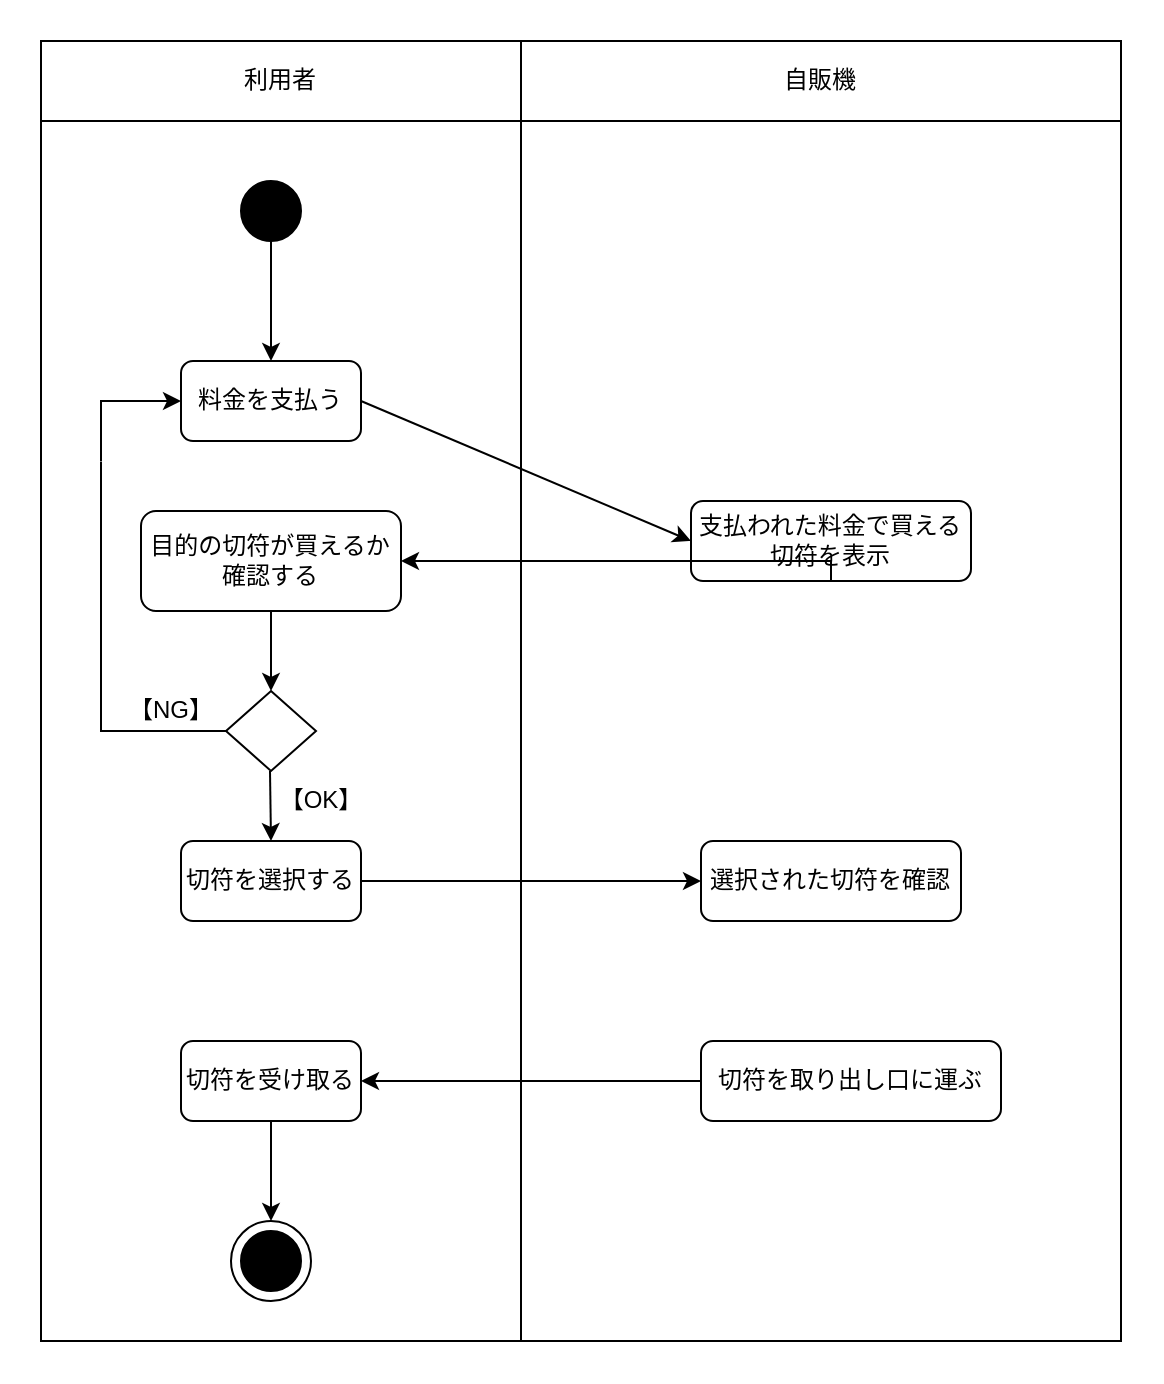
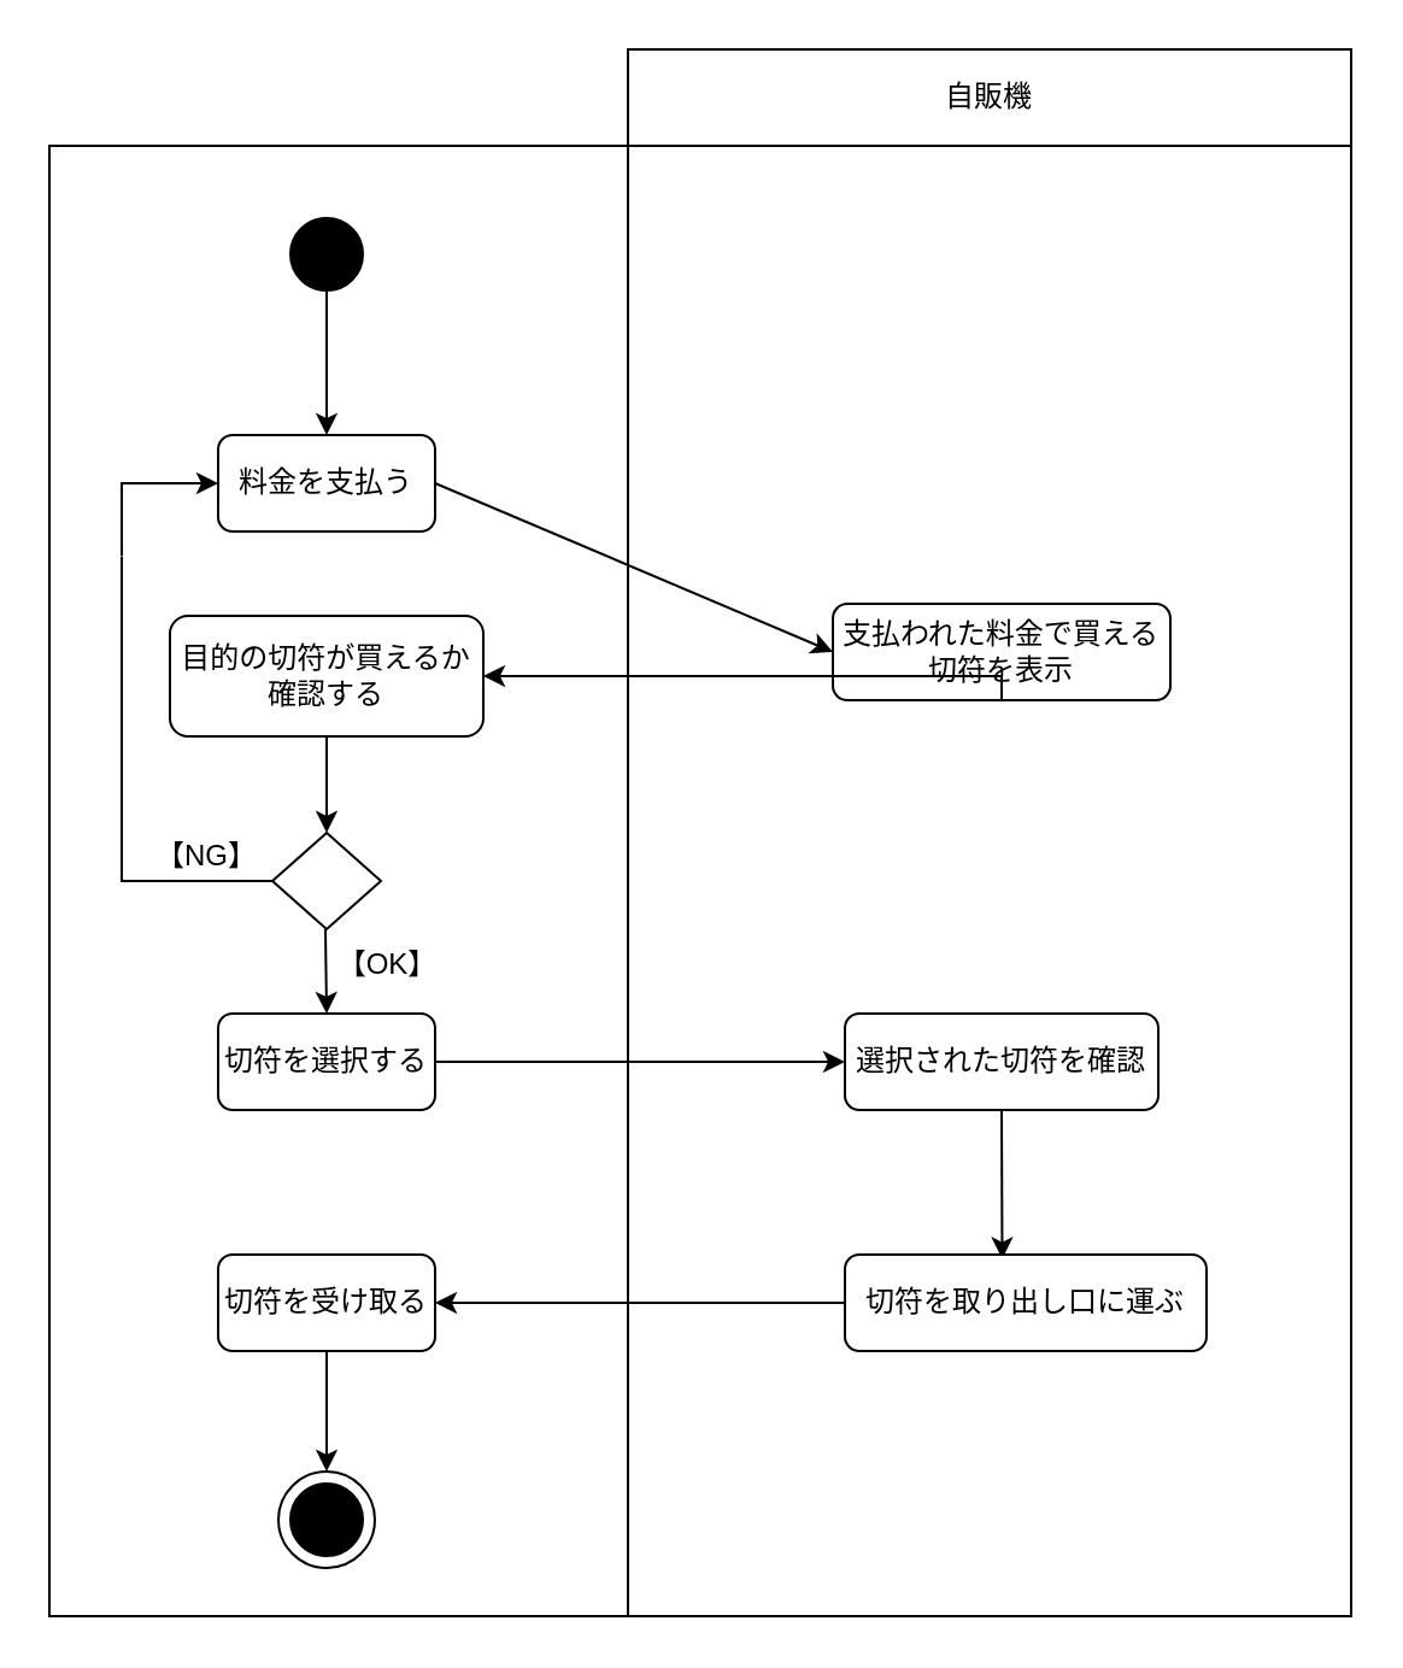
  <mxCell id="0" />
  <mxCell id="1" parent="0" />
  <mxCell id="2" value="" style="rounded=0;whiteSpace=wrap;html=1;" parent="1" vertex="1"><mxGeometry x="260" y="60" width="300" height="610" as="geometry" /></mxCell>
  <mxCell id="3" value="" style="rounded=0;whiteSpace=wrap;html=1;" parent="1" vertex="1"><mxGeometry x="20" y="60" width="240" height="610" as="geometry" /></mxCell>
  <mxCell id="4" value="" style="ellipse;whiteSpace=wrap;html=1;aspect=fixed;fillColor=#000000;" parent="1" vertex="1"><mxGeometry x="120" y="90" width="30" height="30" as="geometry" /></mxCell>
  <mxCell id="5" value="" style="ellipse;whiteSpace=wrap;html=1;aspect=fixed;" parent="1" vertex="1"><mxGeometry x="115" y="610" width="40" height="40" as="geometry" /></mxCell>
  <mxCell id="6" value="" style="ellipse;whiteSpace=wrap;html=1;aspect=fixed;fillColor=#000000;" parent="1" vertex="1"><mxGeometry x="120" y="615" width="30" height="30" as="geometry" /></mxCell>
  <mxCell id="7" value="料金を支払う" style="rounded=1;whiteSpace=wrap;html=1;" parent="1" vertex="1"><mxGeometry x="90" y="180" width="90" height="40" as="geometry" /></mxCell>
  <mxCell id="8" value="" style="endArrow=classic;html=1;rounded=0;exitX=0.5;exitY=1;exitDx=0;exitDy=0;" parent="1" source="4" edge="1"><mxGeometry width="50" height="50" relative="1" as="geometry"><mxPoint x="135" y="215" as="sourcePoint" /><mxPoint x="135" y="180" as="targetPoint" /></mxGeometry></mxCell>
  <mxCell id="9" value="切符を選択する" style="rounded=1;whiteSpace=wrap;html=1;" parent="1" vertex="1"><mxGeometry x="90" y="420" width="90" height="40" as="geometry" /></mxCell>
  <mxCell id="10" value="" style="endArrow=classic;html=1;rounded=0;exitX=1;exitY=0.5;exitDx=0;exitDy=0;entryX=0;entryY=0.5;entryDx=0;entryDy=0;" parent="1" source="9" target="14" edge="1"><mxGeometry width="50" height="50" relative="1" as="geometry"><mxPoint x="270" y="340" as="sourcePoint" /><mxPoint x="350" y="370" as="targetPoint" /></mxGeometry></mxCell>
  <mxCell id="11" value="切符を受け取る" style="rounded=1;whiteSpace=wrap;html=1;" parent="1" vertex="1"><mxGeometry x="90" y="520" width="90" height="40" as="geometry" /></mxCell>
  <mxCell id="12" value="" style="endArrow=classic;html=1;rounded=0;exitX=0.5;exitY=1;exitDx=0;exitDy=0;entryX=0.5;entryY=0;entryDx=0;entryDy=0;" parent="1" source="11" target="5" edge="1"><mxGeometry width="50" height="50" relative="1" as="geometry"><mxPoint x="270" y="520" as="sourcePoint" /><mxPoint x="320" y="470" as="targetPoint" /></mxGeometry></mxCell>
  <mxCell id="13" value="" style="endArrow=classic;html=1;rounded=0;entryX=1;entryY=0.5;entryDx=0;entryDy=0;" parent="1" target="11" edge="1"><mxGeometry width="50" height="50" relative="1" as="geometry"><mxPoint x="350" y="540" as="sourcePoint" /><mxPoint x="320" y="390" as="targetPoint" /></mxGeometry></mxCell>
  <mxCell id="14" value="選択された切符を確認" style="rounded=1;whiteSpace=wrap;html=1;" parent="1" vertex="1"><mxGeometry x="350" y="420" width="130" height="40" as="geometry" /></mxCell>
+ <mxCell id="15" value="" style="endArrow=classic;html=1;rounded=0;exitX=0.5;exitY=1;exitDx=0;exitDy=0;entryX=0.435;entryY=0.044;entryDx=0;entryDy=0;entryPerimeter=0;" parent="1" source="14" target="16" edge="1"><mxGeometry width="50" height="50" relative="1" as="geometry"><mxPoint x="270" y="430" as="sourcePoint" /><mxPoint x="415" y="510" as="targetPoint" /></mxGeometry></mxCell>
  <mxCell id="16" value="切符を取り出し口に運ぶ" style="rounded=1;whiteSpace=wrap;html=1;" parent="1" vertex="1"><mxGeometry x="350" y="520" width="150" height="40" as="geometry" /></mxCell>
  <mxCell id="17" value="支払われた料金で買える切符を表示" style="rounded=1;whiteSpace=wrap;html=1;" parent="1" vertex="1"><mxGeometry x="345" y="250" width="140" height="40" as="geometry" /></mxCell>
  <mxCell id="18" value="" style="endArrow=classic;html=1;rounded=0;exitX=1;exitY=0.5;exitDx=0;exitDy=0;entryX=0;entryY=0.5;entryDx=0;entryDy=0;" parent="1" source="7" target="17" edge="1"><mxGeometry width="50" height="50" relative="1" as="geometry"><mxPoint x="280" y="272.5" as="sourcePoint" /><mxPoint x="350" y="320" as="targetPoint" /></mxGeometry></mxCell>
  <mxCell id="19" value="" style="endArrow=classic;html=1;rounded=0;entryX=1;entryY=0.5;entryDx=0;entryDy=0;exitX=0.5;exitY=1;exitDx=0;exitDy=0;" parent="1" source="17" target="20" edge="1"><mxGeometry width="50" height="50" relative="1" as="geometry"><mxPoint x="300" y="370" as="sourcePoint" /><mxPoint x="350" y="320" as="targetPoint" /><Array as="points"><mxPoint x="415" y="280" /></Array></mxGeometry></mxCell>
  <mxCell id="20" value="目的の切符が買えるか確認する" style="rounded=1;whiteSpace=wrap;html=1;" parent="1" vertex="1"><mxGeometry x="70" y="255" width="130" height="50" as="geometry" /></mxCell>
  <mxCell id="21" value="" style="rhombus;whiteSpace=wrap;html=1;" parent="1" vertex="1"><mxGeometry x="112.5" y="345" width="45" height="40" as="geometry" /></mxCell>
  <mxCell id="22" value="" style="endArrow=classic;html=1;rounded=0;exitX=0.5;exitY=1;exitDx=0;exitDy=0;entryX=0.5;entryY=0;entryDx=0;entryDy=0;" parent="1" source="20" target="21" edge="1"><mxGeometry width="50" height="50" relative="1" as="geometry"><mxPoint x="280" y="400" as="sourcePoint" /><mxPoint x="330" y="350" as="targetPoint" /></mxGeometry></mxCell>
  <mxCell id="23" value="" style="endArrow=classic;html=1;rounded=0;exitX=0.5;exitY=1;exitDx=0;exitDy=0;" parent="1" edge="1"><mxGeometry width="50" height="50" relative="1" as="geometry"><mxPoint x="134.5" y="385" as="sourcePoint" /><mxPoint x="135" y="420" as="targetPoint" /></mxGeometry></mxCell>
  <mxCell id="24" value="【OK】" style="text;html=1;align=center;verticalAlign=middle;resizable=0;points=[];autosize=1;strokeColor=none;fillColor=none;" parent="1" vertex="1"><mxGeometry x="130" y="385" width="60" height="30" as="geometry" /></mxCell>
  <mxCell id="25" value="【NG】" style="text;html=1;align=center;verticalAlign=middle;resizable=0;points=[];autosize=1;strokeColor=none;fillColor=none;" parent="1" vertex="1"><mxGeometry x="50" y="340" width="70" height="30" as="geometry" /></mxCell>
  <mxCell id="26" value="" style="endArrow=none;html=1;rounded=0;entryX=0;entryY=0.5;entryDx=0;entryDy=0;exitX=0.125;exitY=0.279;exitDx=0;exitDy=0;exitPerimeter=0;" parent="1" source="3" target="21" edge="1"><mxGeometry width="50" height="50" relative="1" as="geometry"><mxPoint x="230" y="400" as="sourcePoint" /><mxPoint x="280" y="350" as="targetPoint" /><Array as="points"><mxPoint x="50" y="365" /></Array></mxGeometry></mxCell>
  <mxCell id="27" value="" style="endArrow=classic;html=1;rounded=0;entryX=0;entryY=0.5;entryDx=0;entryDy=0;" parent="1" target="7" edge="1"><mxGeometry width="50" height="50" relative="1" as="geometry"><mxPoint x="50" y="230" as="sourcePoint" /><mxPoint x="220" y="240" as="targetPoint" /><Array as="points"><mxPoint x="50" y="200" /></Array></mxGeometry></mxCell>
- <mxCell id="28" value="利用者" style="rounded=0;whiteSpace=wrap;html=1;" parent="1" vertex="1"><mxGeometry x="20" y="20" width="240" height="40" as="geometry" /></mxCell>
  <mxCell id="29" value="自販機" style="rounded=0;whiteSpace=wrap;html=1;" parent="1" vertex="1"><mxGeometry x="260" y="20" width="300" height="40" as="geometry" /></mxCell>
